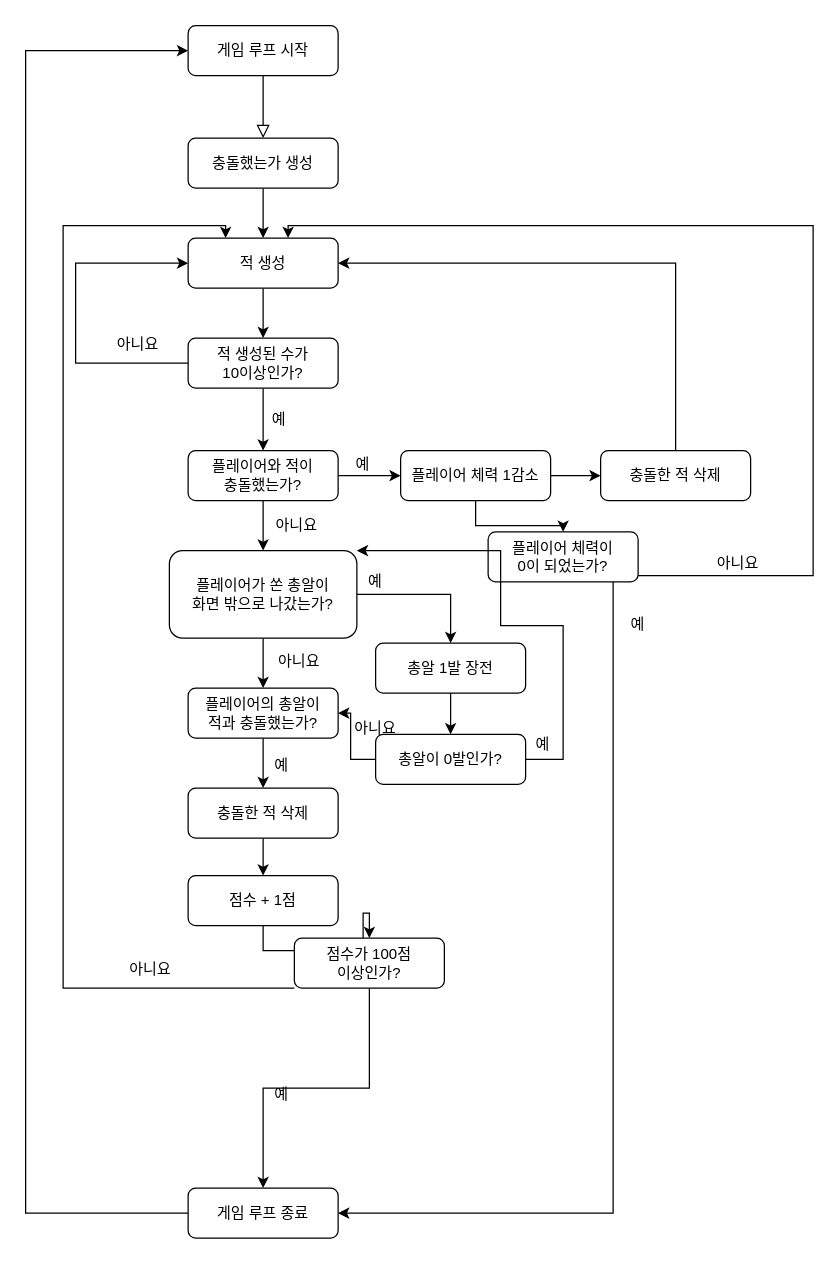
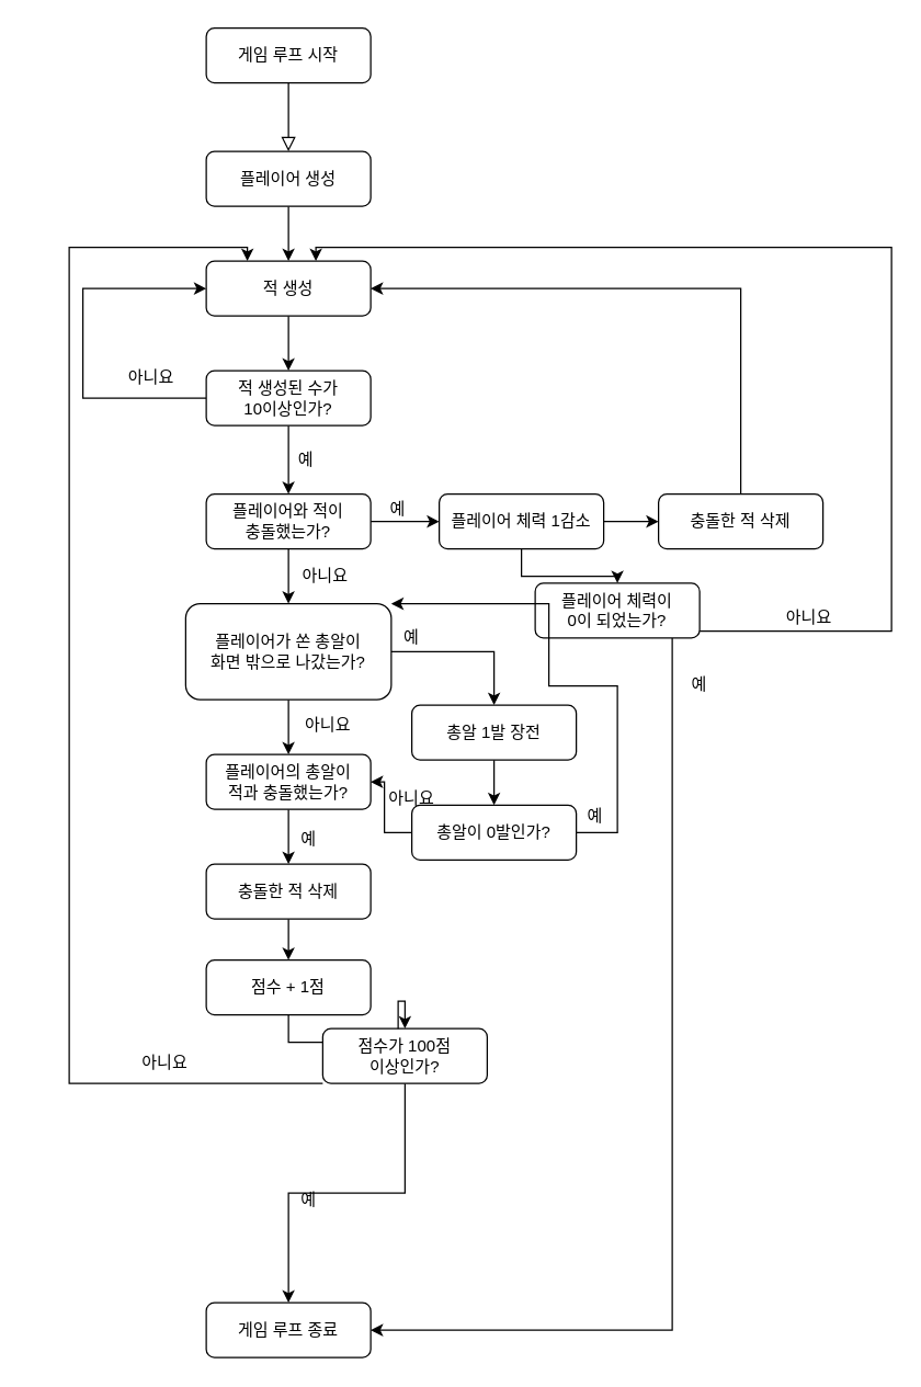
  <mxCell id="0" />
  <mxCell id="1" parent="0" />
  <mxCell id="2" value="" style="rounded=0;html=1;jettySize=auto;orthogonalLoop=1;fontSize=11;endArrow=block;endFill=0;endSize=8;strokeWidth=1;shadow=0;labelBackgroundColor=none;edgeStyle=orthogonalEdgeStyle;" parent="1" source="3" edge="1"><mxGeometry relative="1" as="geometry"><mxPoint x="210" y="110" as="targetPoint" /></mxGeometry></mxCell>
  <mxCell id="3" value="게임 루프 시작" style="rounded=1;whiteSpace=wrap;html=1;fontSize=12;glass=0;strokeWidth=1;shadow=0;" parent="1" vertex="1"><mxGeometry x="150" y="20" width="120" height="40" as="geometry" /></mxCell>
- <mxCell id="4" style="edgeStyle=orthogonalEdgeStyle;rounded=0;orthogonalLoop=1;jettySize=auto;html=1;entryX=0;entryY=0.5;entryDx=0;entryDy=0;" edge="1" parent="1" source="5" target="3"><mxGeometry relative="1" as="geometry"><Array as="points"><mxPoint x="20" y="970" /><mxPoint x="20" y="40" /></Array></mxGeometry></mxCell>
  <mxCell id="5" value="게임 루프 종료" style="rounded=1;whiteSpace=wrap;html=1;fontSize=12;glass=0;strokeWidth=1;shadow=0;" parent="1" vertex="1"><mxGeometry x="150" y="950" width="120" height="40" as="geometry" /></mxCell>
  <mxCell id="6" style="edgeStyle=orthogonalEdgeStyle;rounded=0;orthogonalLoop=1;jettySize=auto;html=1;" edge="1" parent="1" source="7" target="9"><mxGeometry relative="1" as="geometry" /></mxCell>
- <mxCell id="7" value="충돌했는가 생성" style="rounded=1;whiteSpace=wrap;html=1;fontSize=12;glass=0;strokeWidth=1;shadow=0;" vertex="1" parent="1"><mxGeometry x="150" y="110" width="120" height="40" as="geometry" /></mxCell>
+ <mxCell id="7" value="플레이어 생성" style="rounded=1;whiteSpace=wrap;html=1;fontSize=12;glass=0;strokeWidth=1;shadow=0;" vertex="1" parent="1"><mxGeometry x="150" y="110" width="120" height="40" as="geometry" /></mxCell>
  <mxCell id="8" style="edgeStyle=orthogonalEdgeStyle;rounded=0;orthogonalLoop=1;jettySize=auto;html=1;" edge="1" parent="1" source="9" target="12"><mxGeometry relative="1" as="geometry" /></mxCell>
  <mxCell id="9" value="적 생성" style="rounded=1;whiteSpace=wrap;html=1;fontSize=12;glass=0;strokeWidth=1;shadow=0;" vertex="1" parent="1"><mxGeometry x="150" y="190" width="120" height="40" as="geometry" /></mxCell>
  <mxCell id="10" style="edgeStyle=orthogonalEdgeStyle;rounded=0;orthogonalLoop=1;jettySize=auto;html=1;" edge="1" parent="1" source="12" target="9"><mxGeometry relative="1" as="geometry"><mxPoint x="110" y="190" as="targetPoint" /><Array as="points"><mxPoint x="60" y="290" /><mxPoint x="60" y="210" /></Array></mxGeometry></mxCell>
  <mxCell id="11" style="edgeStyle=orthogonalEdgeStyle;rounded=0;orthogonalLoop=1;jettySize=auto;html=1;" edge="1" parent="1" source="12" target="17"><mxGeometry relative="1" as="geometry" /></mxCell>
  <mxCell id="12" value="적 생성된 수가 &lt;br&gt;10이상인가?" style="rounded=1;whiteSpace=wrap;html=1;fontSize=12;glass=0;strokeWidth=1;shadow=0;" vertex="1" parent="1"><mxGeometry x="150" y="270" width="120" height="40" as="geometry" /></mxCell>
  <mxCell id="13" value="예" style="text;html=1;strokeColor=none;fillColor=none;align=center;verticalAlign=middle;whiteSpace=wrap;rounded=0;" vertex="1" parent="1"><mxGeometry x="193" y="320" width="60" height="30" as="geometry" /></mxCell>
  <mxCell id="14" value="아니요" style="text;html=1;strokeColor=none;fillColor=none;align=center;verticalAlign=middle;whiteSpace=wrap;rounded=0;" vertex="1" parent="1"><mxGeometry x="80" y="260" width="60" height="30" as="geometry" /></mxCell>
  <mxCell id="15" style="edgeStyle=orthogonalEdgeStyle;rounded=0;orthogonalLoop=1;jettySize=auto;html=1;" edge="1" parent="1" source="17" target="20"><mxGeometry relative="1" as="geometry" /></mxCell>
  <mxCell id="16" style="edgeStyle=orthogonalEdgeStyle;rounded=0;orthogonalLoop=1;jettySize=auto;html=1;" edge="1" parent="1" source="17" target="24"><mxGeometry relative="1" as="geometry" /></mxCell>
  <mxCell id="17" value="플레이어와 적이 &lt;br&gt;충돌했는가?" style="rounded=1;whiteSpace=wrap;html=1;fontSize=12;glass=0;strokeWidth=1;shadow=0;" vertex="1" parent="1"><mxGeometry x="150" y="360" width="120" height="40" as="geometry" /></mxCell>
  <mxCell id="18" style="edgeStyle=orthogonalEdgeStyle;rounded=0;orthogonalLoop=1;jettySize=auto;html=1;" edge="1" parent="1" source="20" target="26"><mxGeometry relative="1" as="geometry" /></mxCell>
  <mxCell id="19" style="edgeStyle=orthogonalEdgeStyle;rounded=0;orthogonalLoop=1;jettySize=auto;html=1;" edge="1" parent="1" source="20" target="30"><mxGeometry relative="1" as="geometry" /></mxCell>
  <mxCell id="20" value="플레이어 체력 1감소" style="rounded=1;whiteSpace=wrap;html=1;fontSize=12;glass=0;strokeWidth=1;shadow=0;" vertex="1" parent="1"><mxGeometry x="320" y="360" width="120" height="40" as="geometry" /></mxCell>
  <mxCell id="21" value="예" style="text;html=1;strokeColor=none;fillColor=none;align=center;verticalAlign=middle;whiteSpace=wrap;rounded=0;" vertex="1" parent="1"><mxGeometry x="260" y="356" width="60" height="30" as="geometry" /></mxCell>
  <mxCell id="22" style="edgeStyle=orthogonalEdgeStyle;rounded=0;orthogonalLoop=1;jettySize=auto;html=1;" edge="1" parent="1" source="24" target="32"><mxGeometry relative="1" as="geometry" /></mxCell>
  <mxCell id="23" style="edgeStyle=orthogonalEdgeStyle;rounded=0;orthogonalLoop=1;jettySize=auto;html=1;" edge="1" parent="1" source="24" target="35"><mxGeometry relative="1" as="geometry" /></mxCell>
  <mxCell id="24" value="플레이어가 쏜 총알이&lt;br&gt;화면 밖으로 나갔는가?" style="rounded=1;whiteSpace=wrap;html=1;fontSize=12;glass=0;strokeWidth=1;shadow=0;" vertex="1" parent="1"><mxGeometry x="135" y="440" width="150" height="70" as="geometry" /></mxCell>
  <mxCell id="25" style="edgeStyle=orthogonalEdgeStyle;rounded=0;orthogonalLoop=1;jettySize=auto;html=1;" edge="1" parent="1" source="26" target="9"><mxGeometry relative="1" as="geometry"><mxPoint x="530" y="200" as="targetPoint" /><Array as="points"><mxPoint x="540" y="210" /></Array></mxGeometry></mxCell>
  <mxCell id="26" value="충돌한 적 삭제" style="rounded=1;whiteSpace=wrap;html=1;fontSize=12;glass=0;strokeWidth=1;shadow=0;" vertex="1" parent="1"><mxGeometry x="480" y="360" width="120" height="40" as="geometry" /></mxCell>
  <mxCell id="27" value="아니요" style="text;html=1;strokeColor=none;fillColor=none;align=center;verticalAlign=middle;whiteSpace=wrap;rounded=0;" vertex="1" parent="1"><mxGeometry x="207" y="405" width="60" height="30" as="geometry" /></mxCell>
  <mxCell id="28" style="edgeStyle=orthogonalEdgeStyle;rounded=0;orthogonalLoop=1;jettySize=auto;html=1;entryX=1;entryY=0.5;entryDx=0;entryDy=0;" edge="1" parent="1" source="30" target="5"><mxGeometry relative="1" as="geometry"><mxPoint x="500" y="860" as="targetPoint" /><Array as="points"><mxPoint x="490" y="970" /></Array></mxGeometry></mxCell>
  <mxCell id="29" style="edgeStyle=orthogonalEdgeStyle;rounded=0;orthogonalLoop=1;jettySize=auto;html=1;" edge="1" parent="1" source="30" target="9"><mxGeometry relative="1" as="geometry"><mxPoint x="250" y="180" as="targetPoint" /><Array as="points"><mxPoint x="650" y="460" /><mxPoint x="650" y="180" /><mxPoint x="230" y="180" /></Array></mxGeometry></mxCell>
  <mxCell id="30" value="플레이어 체력이&lt;br&gt;0이 되었는가?" style="rounded=1;whiteSpace=wrap;html=1;fontSize=12;glass=0;strokeWidth=1;shadow=0;" vertex="1" parent="1"><mxGeometry x="390" y="425" width="120" height="40" as="geometry" /></mxCell>
  <mxCell id="31" style="edgeStyle=orthogonalEdgeStyle;rounded=0;orthogonalLoop=1;jettySize=auto;html=1;" edge="1" parent="1" source="32" target="51"><mxGeometry relative="1" as="geometry" /></mxCell>
  <mxCell id="32" value="총알 1발 장전" style="rounded=1;whiteSpace=wrap;html=1;fontSize=12;glass=0;strokeWidth=1;shadow=0;" vertex="1" parent="1"><mxGeometry x="300" y="514" width="120" height="40" as="geometry" /></mxCell>
  <mxCell id="33" value="예" style="text;html=1;strokeColor=none;fillColor=none;align=center;verticalAlign=middle;whiteSpace=wrap;rounded=0;" vertex="1" parent="1"><mxGeometry x="270" y="450" width="60" height="30" as="geometry" /></mxCell>
  <mxCell id="34" style="edgeStyle=orthogonalEdgeStyle;rounded=0;orthogonalLoop=1;jettySize=auto;html=1;" edge="1" parent="1" source="35" target="41"><mxGeometry relative="1" as="geometry" /></mxCell>
  <mxCell id="35" value="플레이어의 총알이&lt;br&gt;적과 충돌했는가?" style="rounded=1;whiteSpace=wrap;html=1;fontSize=12;glass=0;strokeWidth=1;shadow=0;" vertex="1" parent="1"><mxGeometry x="150" y="550" width="120" height="40" as="geometry" /></mxCell>
  <mxCell id="36" value="아니요" style="text;html=1;strokeColor=none;fillColor=none;align=center;verticalAlign=middle;whiteSpace=wrap;rounded=0;" vertex="1" parent="1"><mxGeometry x="209" y="514" width="60" height="30" as="geometry" /></mxCell>
  <mxCell id="37" value="예" style="text;html=1;strokeColor=none;fillColor=none;align=center;verticalAlign=middle;whiteSpace=wrap;rounded=0;" vertex="1" parent="1"><mxGeometry x="480" y="484" width="60" height="30" as="geometry" /></mxCell>
  <mxCell id="38" value="아니요" style="text;html=1;strokeColor=none;fillColor=none;align=center;verticalAlign=middle;whiteSpace=wrap;rounded=0;" vertex="1" parent="1"><mxGeometry x="560" y="435" width="60" height="30" as="geometry" /></mxCell>
  <mxCell id="39" value="예" style="text;html=1;strokeColor=none;fillColor=none;align=center;verticalAlign=middle;whiteSpace=wrap;rounded=0;" vertex="1" parent="1"><mxGeometry x="195" y="597" width="60" height="30" as="geometry" /></mxCell>
  <mxCell id="40" style="edgeStyle=orthogonalEdgeStyle;rounded=0;orthogonalLoop=1;jettySize=auto;html=1;" edge="1" parent="1" source="41" target="43"><mxGeometry relative="1" as="geometry" /></mxCell>
  <mxCell id="41" value="충돌한 적 삭제" style="rounded=1;whiteSpace=wrap;html=1;fontSize=12;glass=0;strokeWidth=1;shadow=0;" vertex="1" parent="1"><mxGeometry x="150" y="630" width="120" height="40" as="geometry" /></mxCell>
  <mxCell id="42" style="edgeStyle=orthogonalEdgeStyle;rounded=0;orthogonalLoop=1;jettySize=auto;html=1;" edge="1" parent="1" source="43" target="46"><mxGeometry relative="1" as="geometry" /></mxCell>
  <mxCell id="43" value="점수 + 1점" style="rounded=1;whiteSpace=wrap;html=1;fontSize=12;glass=0;strokeWidth=1;shadow=0;" vertex="1" parent="1"><mxGeometry x="150" y="700" width="120" height="40" as="geometry" /></mxCell>
  <mxCell id="44" style="edgeStyle=orthogonalEdgeStyle;rounded=0;orthogonalLoop=1;jettySize=auto;html=1;" edge="1" parent="1" source="46" target="5"><mxGeometry relative="1" as="geometry" /></mxCell>
  <mxCell id="45" style="edgeStyle=orthogonalEdgeStyle;rounded=0;orthogonalLoop=1;jettySize=auto;html=1;entryX=0.25;entryY=0;entryDx=0;entryDy=0;" edge="1" parent="1" source="46" target="9"><mxGeometry relative="1" as="geometry"><mxPoint x="40" y="180" as="targetPoint" /><Array as="points"><mxPoint x="50" y="790" /><mxPoint x="50" y="180" /><mxPoint x="180" y="180" /></Array></mxGeometry></mxCell>
  <mxCell id="46" value="점수가 100점 &lt;br&gt;이상인가?" style="rounded=1;whiteSpace=wrap;html=1;fontSize=12;glass=0;strokeWidth=1;shadow=0;" vertex="1" parent="1"><mxGeometry x="235" y="750" width="120" height="40" as="geometry" /></mxCell>
  <mxCell id="47" value="예" style="text;html=1;strokeColor=none;fillColor=none;align=center;verticalAlign=middle;whiteSpace=wrap;rounded=0;" vertex="1" parent="1"><mxGeometry x="195" y="860" width="60" height="30" as="geometry" /></mxCell>
  <mxCell id="48" value="아니요" style="text;html=1;strokeColor=none;fillColor=none;align=center;verticalAlign=middle;whiteSpace=wrap;rounded=0;" vertex="1" parent="1"><mxGeometry x="90" y="760" width="60" height="30" as="geometry" /></mxCell>
  <mxCell id="49" style="edgeStyle=orthogonalEdgeStyle;rounded=0;orthogonalLoop=1;jettySize=auto;html=1;" edge="1" parent="1" source="51" target="24"><mxGeometry relative="1" as="geometry"><mxPoint x="390" y="440" as="targetPoint" /><Array as="points"><mxPoint x="450" y="607" /><mxPoint x="450" y="500" /><mxPoint x="400" y="500" /><mxPoint x="400" y="440" /></Array></mxGeometry></mxCell>
  <mxCell id="50" style="edgeStyle=orthogonalEdgeStyle;rounded=0;orthogonalLoop=1;jettySize=auto;html=1;entryX=1;entryY=0.5;entryDx=0;entryDy=0;" edge="1" parent="1" source="51" target="35"><mxGeometry relative="1" as="geometry" /></mxCell>
  <mxCell id="51" value="총알이 0발인가?" style="rounded=1;whiteSpace=wrap;html=1;fontSize=12;glass=0;strokeWidth=1;shadow=0;" vertex="1" parent="1"><mxGeometry x="300" y="587" width="120" height="40" as="geometry" /></mxCell>
  <mxCell id="52" value="예" style="text;html=1;strokeColor=none;fillColor=none;align=center;verticalAlign=middle;whiteSpace=wrap;rounded=0;" vertex="1" parent="1"><mxGeometry x="404" y="580" width="60" height="30" as="geometry" /></mxCell>
  <mxCell id="53" value="아니요" style="text;html=1;strokeColor=none;fillColor=none;align=center;verticalAlign=middle;whiteSpace=wrap;rounded=0;" vertex="1" parent="1"><mxGeometry x="270" y="567" width="60" height="30" as="geometry" /></mxCell>
